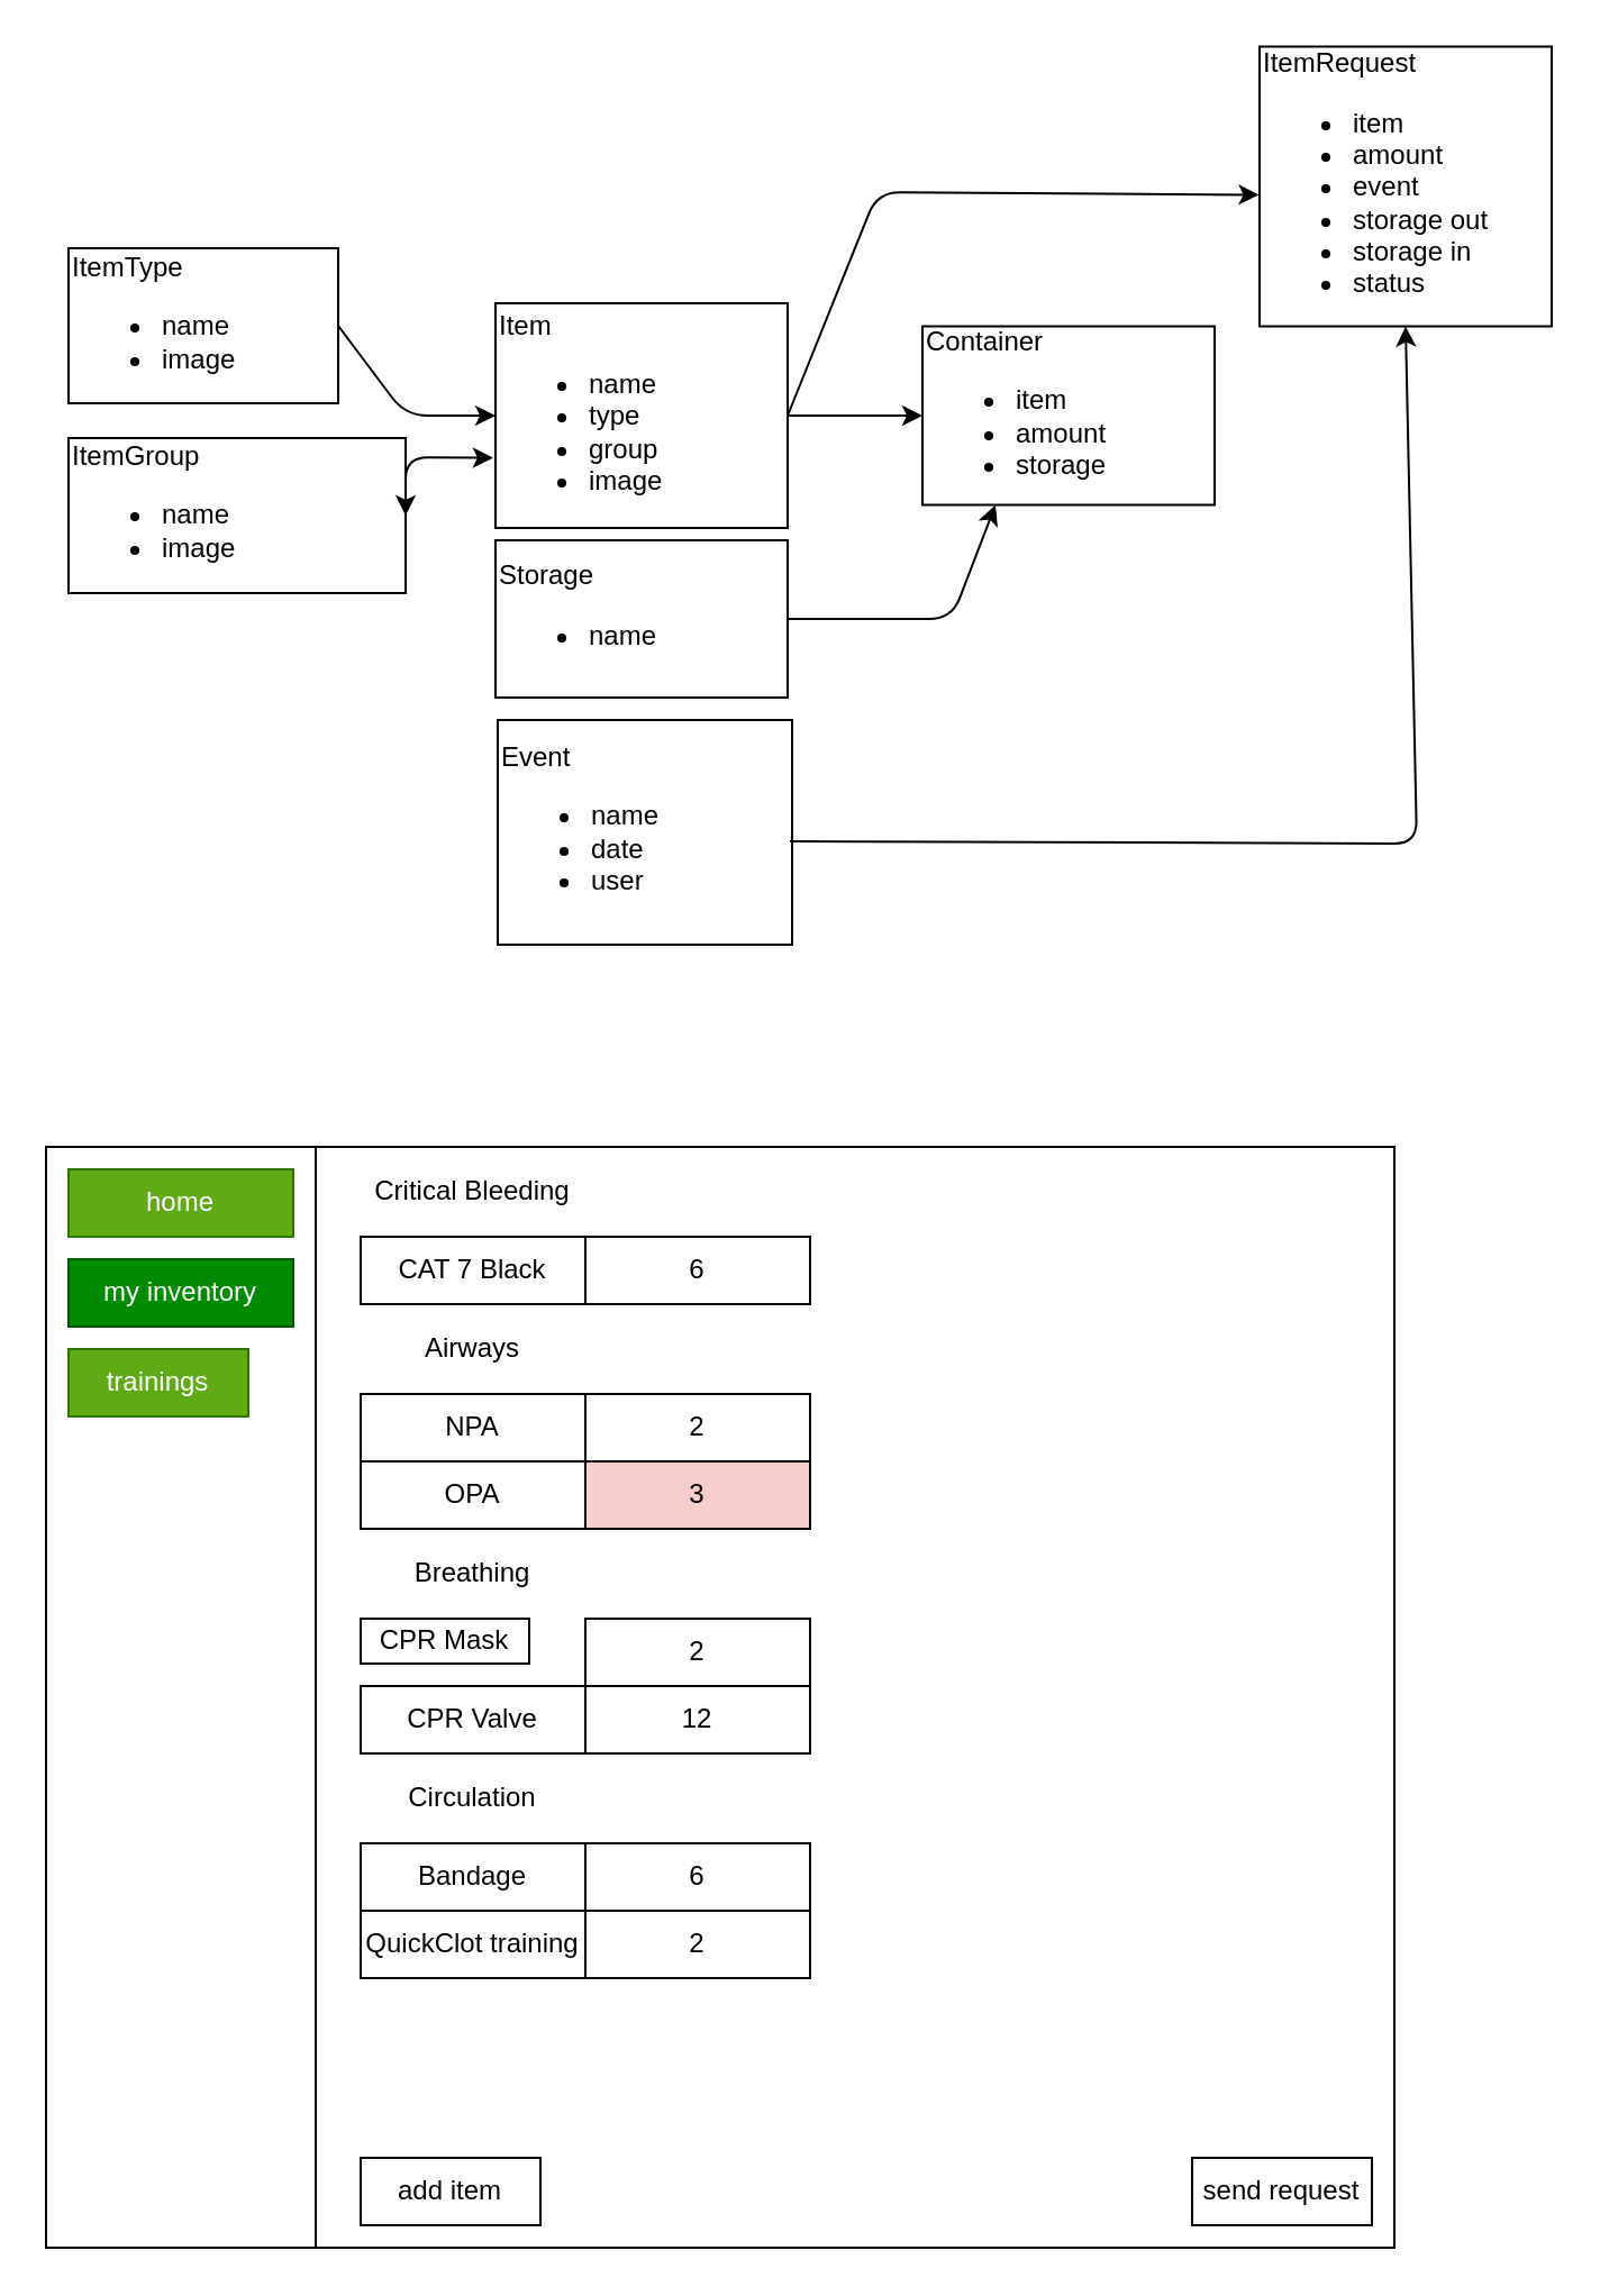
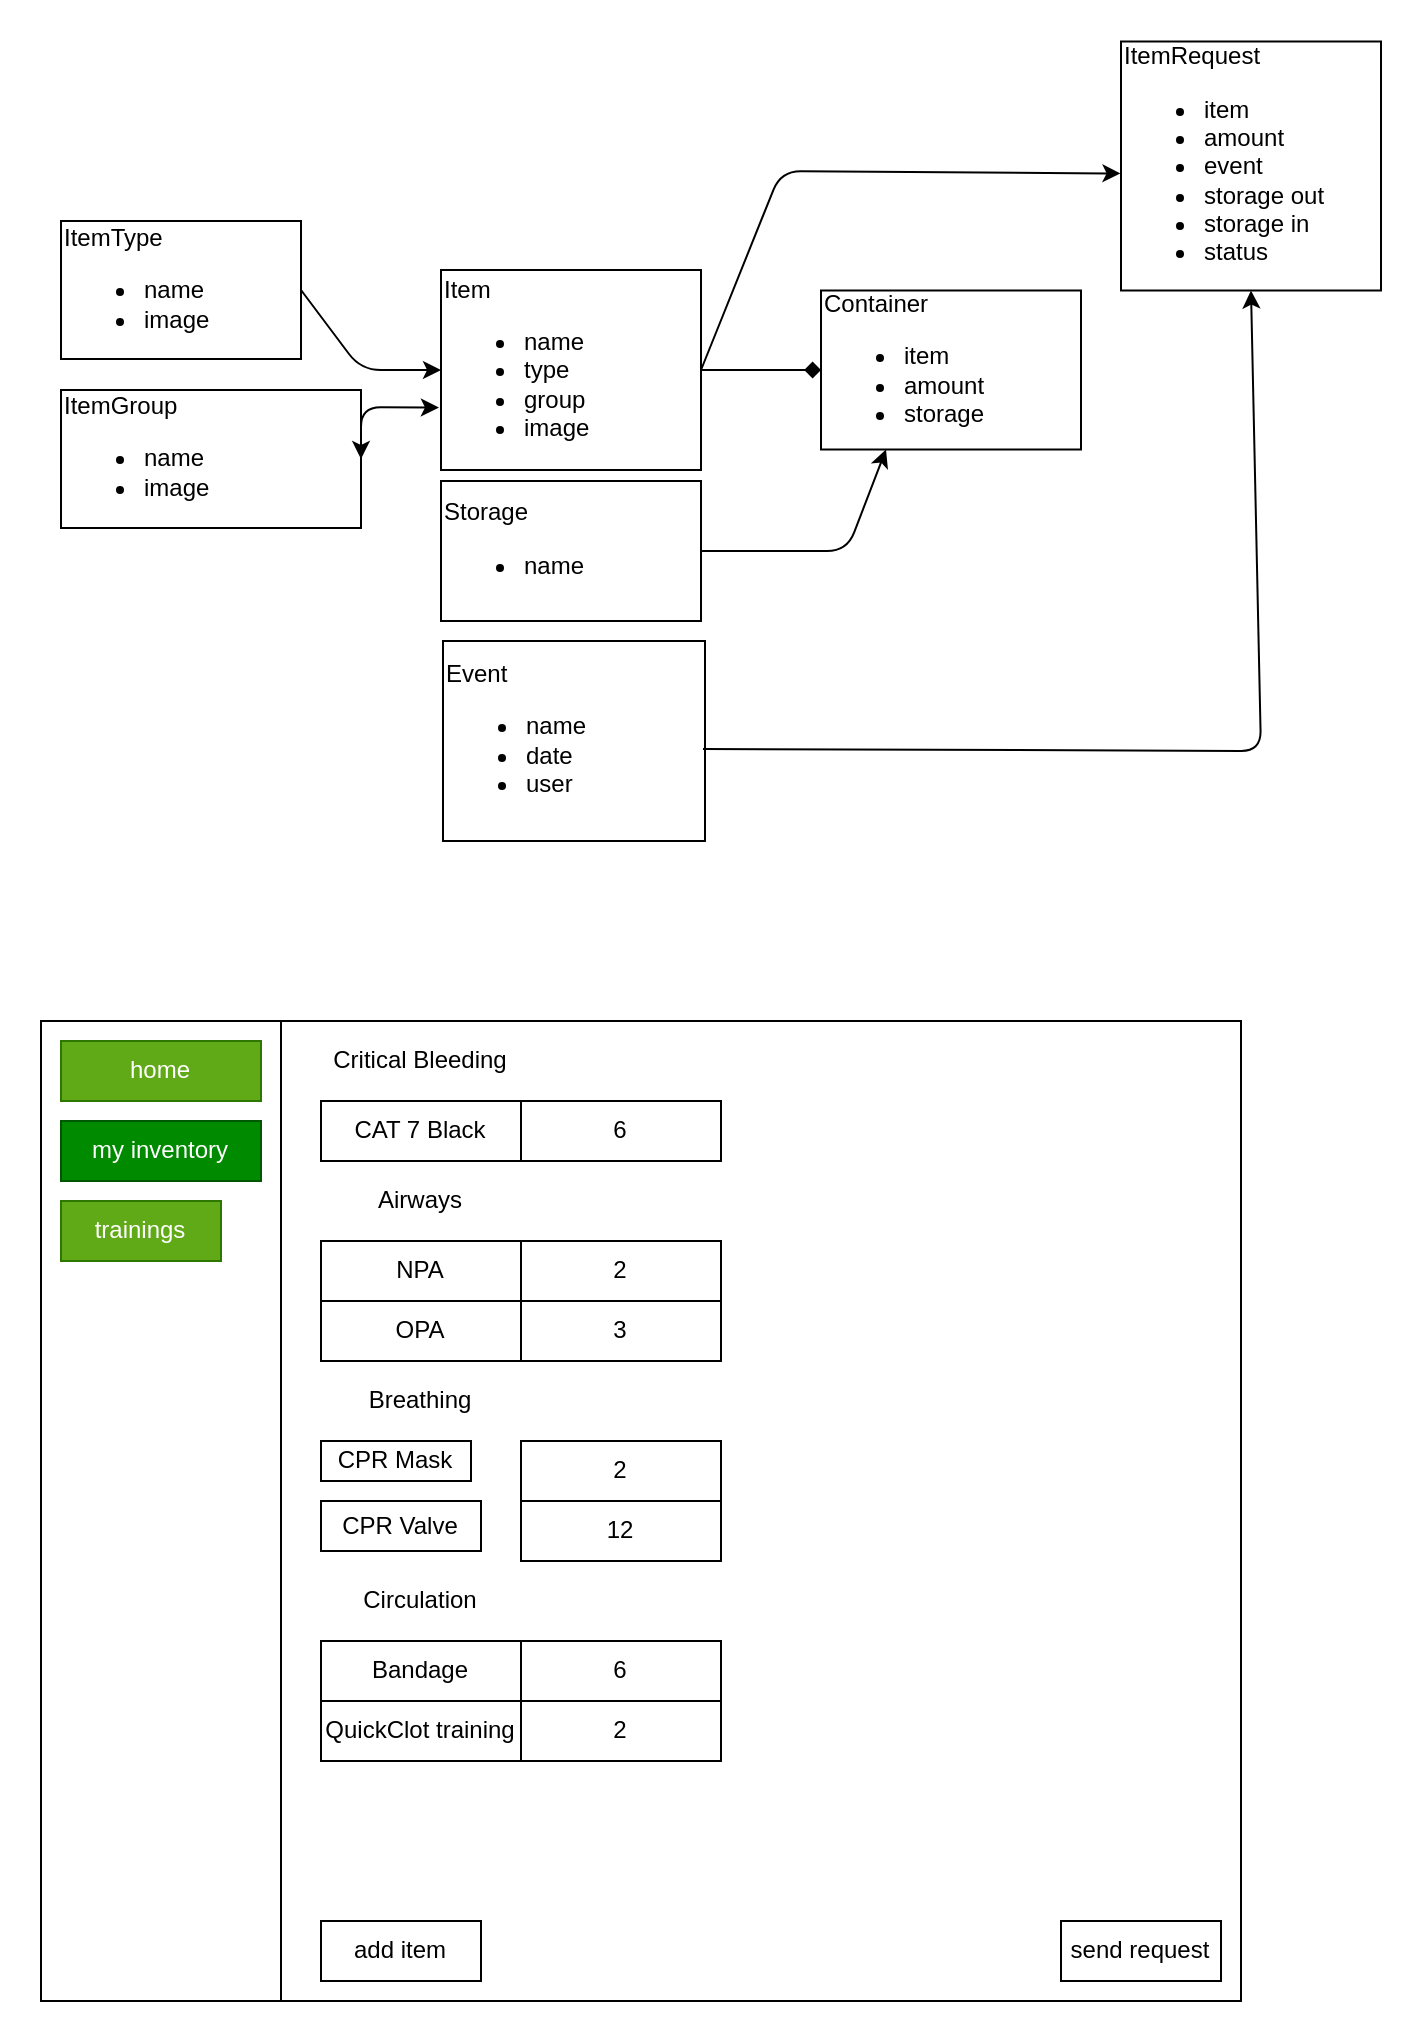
  <mxCell id="0" />
  <mxCell id="1" parent="0" />
  <mxCell id="2" value="&lt;div&gt;&lt;span&gt;Item&lt;/span&gt;&lt;/div&gt;&lt;div&gt;&lt;ul&gt;&lt;li&gt;&lt;span&gt;name&lt;/span&gt;&lt;/li&gt;&lt;li&gt;&lt;span&gt;type&lt;/span&gt;&lt;/li&gt;&lt;li&gt;&lt;span&gt;group&lt;/span&gt;&lt;/li&gt;&lt;li&gt;&lt;span&gt;image&lt;/span&gt;&lt;/li&gt;&lt;/ul&gt;&lt;/div&gt;" style="rounded=0;whiteSpace=wrap;html=1;align=left;" parent="1" vertex="1"><mxGeometry x="220" y="134.5" width="130" height="100" as="geometry" /></mxCell>
  <mxCell id="3" value="&lt;div&gt;&lt;span&gt;ItemGroup&lt;/span&gt;&lt;/div&gt;&lt;div&gt;&lt;ul&gt;&lt;li&gt;&lt;span&gt;name&lt;/span&gt;&lt;/li&gt;&lt;li&gt;&lt;span&gt;image&lt;/span&gt;&lt;/li&gt;&lt;/ul&gt;&lt;/div&gt;" style="rounded=0;whiteSpace=wrap;html=1;align=left;" parent="1" vertex="1"><mxGeometry x="30" y="194.5" width="150" height="69" as="geometry" /></mxCell>
  <mxCell id="4" value="&lt;div&gt;ItemType&lt;/div&gt;&lt;div&gt;&lt;ul&gt;&lt;li&gt;&lt;span&gt;name&lt;/span&gt;&lt;/li&gt;&lt;li&gt;&lt;span&gt;image&lt;/span&gt;&lt;/li&gt;&lt;/ul&gt;&lt;/div&gt;" style="rounded=0;whiteSpace=wrap;html=1;align=left;" parent="1" vertex="1"><mxGeometry x="30" y="110" width="120" height="69" as="geometry" /></mxCell>
  <mxCell id="5" value="" style="endArrow=classic;html=1;exitX=1;exitY=0.5;exitDx=0;exitDy=0;entryX=0;entryY=0.5;entryDx=0;entryDy=0;" parent="1" source="4" target="2" edge="1"><mxGeometry width="50" height="50" relative="1" as="geometry"><mxPoint x="520" y="224.5" as="sourcePoint" /><mxPoint x="570" y="174.5" as="targetPoint" /><Array as="points"><mxPoint x="180" y="184.5" /></Array></mxGeometry></mxCell>
  <mxCell id="6" value="&lt;div&gt;Event&lt;/div&gt;&lt;div&gt;&lt;ul&gt;&lt;li&gt;&lt;span&gt;name&lt;/span&gt;&lt;/li&gt;&lt;li&gt;&lt;span&gt;date&lt;/span&gt;&lt;/li&gt;&lt;li&gt;user&lt;/li&gt;&lt;/ul&gt;&lt;/div&gt;" style="rounded=0;whiteSpace=wrap;html=1;align=left;" parent="1" vertex="1"><mxGeometry x="221" y="320" width="131" height="100" as="geometry" /></mxCell>
  <mxCell id="7" value="&lt;div&gt;Container&lt;/div&gt;&lt;div&gt;&lt;ul&gt;&lt;li&gt;item&lt;/li&gt;&lt;li&gt;amount&lt;/li&gt;&lt;li&gt;storage&lt;/li&gt;&lt;/ul&gt;&lt;/div&gt;" style="rounded=0;whiteSpace=wrap;html=1;align=left;" parent="1" vertex="1"><mxGeometry x="410" y="144.75" width="130" height="79.5" as="geometry" /></mxCell>
- <mxCell id="8" value="" style="endArrow=classic;html=1;exitX=1;exitY=0.5;exitDx=0;exitDy=0;entryX=0;entryY=0.5;entryDx=0;entryDy=0;" parent="1" source="2" target="7" edge="1"><mxGeometry width="50" height="50" relative="1" as="geometry"><mxPoint x="510" y="244.5" as="sourcePoint" /><mxPoint x="560" y="194.5" as="targetPoint" /></mxGeometry></mxCell>
+ <mxCell id="8" value="" style="endArrow=diamond;html=1;exitX=1;exitY=0.5;exitDx=0;exitDy=0;entryX=0;entryY=0.5;entryDx=0;entryDy=0;" parent="1" source="2" target="7" edge="1"><mxGeometry width="50" height="50" relative="1" as="geometry"><mxPoint x="510" y="244.5" as="sourcePoint" /><mxPoint x="560" y="194.5" as="targetPoint" /></mxGeometry></mxCell>
  <mxCell id="9" value="&lt;div&gt;Storage&lt;/div&gt;&lt;div&gt;&lt;ul&gt;&lt;li&gt;name&lt;/li&gt;&lt;/ul&gt;&lt;/div&gt;" style="rounded=0;whiteSpace=wrap;html=1;align=left;" parent="1" vertex="1"><mxGeometry x="220" y="240" width="130" height="70" as="geometry" /></mxCell>
  <mxCell id="10" value="" style="endArrow=classic;startArrow=classic;html=1;entryX=-0.008;entryY=0.688;entryDx=0;entryDy=0;entryPerimeter=0;exitX=1;exitY=0.5;exitDx=0;exitDy=0;" parent="1" source="3" target="2" edge="1"><mxGeometry width="50" height="50" relative="1" as="geometry"><mxPoint x="450" y="330" as="sourcePoint" /><mxPoint x="500" y="280" as="targetPoint" /><Array as="points"><mxPoint x="180" y="203" /></Array></mxGeometry></mxCell>
  <mxCell id="11" value="" style="endArrow=classic;html=1;entryX=0.25;entryY=1;entryDx=0;entryDy=0;" parent="1" target="7" edge="1"><mxGeometry width="50" height="50" relative="1" as="geometry"><mxPoint x="350" y="275" as="sourcePoint" /><mxPoint x="500" y="230" as="targetPoint" /><Array as="points"><mxPoint x="423" y="275" /></Array></mxGeometry></mxCell>
  <mxCell id="12" value="&lt;div&gt;ItemRequest&lt;/div&gt;&lt;div&gt;&lt;ul&gt;&lt;li&gt;item&lt;/li&gt;&lt;li&gt;amount&lt;/li&gt;&lt;li&gt;event&lt;/li&gt;&lt;li&gt;storage out&lt;/li&gt;&lt;li&gt;storage in&lt;/li&gt;&lt;li&gt;status&lt;/li&gt;&lt;/ul&gt;&lt;/div&gt;" style="rounded=0;whiteSpace=wrap;html=1;align=left;" parent="1" vertex="1"><mxGeometry x="560" y="20.25" width="130" height="124.5" as="geometry" /></mxCell>
  <mxCell id="13" value="" style="endArrow=classic;html=1;exitX=1;exitY=0.5;exitDx=0;exitDy=0;entryX=-0.002;entryY=0.53;entryDx=0;entryDy=0;entryPerimeter=0;" parent="1" source="2" target="12" edge="1"><mxGeometry width="50" height="50" relative="1" as="geometry"><mxPoint x="450" y="300" as="sourcePoint" /><mxPoint x="500" y="250" as="targetPoint" /><Array as="points"><mxPoint x="390" y="85" /></Array></mxGeometry></mxCell>
  <mxCell id="14" value="" style="endArrow=classic;html=1;entryX=0.5;entryY=1;entryDx=0;entryDy=0;" parent="1" target="12" edge="1"><mxGeometry width="50" height="50" relative="1" as="geometry"><mxPoint x="351" y="374" as="sourcePoint" /><mxPoint x="671" y="134.5" as="targetPoint" /><Array as="points"><mxPoint x="630" y="375" /></Array></mxGeometry></mxCell>
  <mxCell id="15" value="" style="rounded=0;whiteSpace=wrap;html=1;" vertex="1" parent="1"><mxGeometry x="20" y="510" width="600" height="490" as="geometry" /></mxCell>
  <mxCell id="16" value="6" style="rounded=0;whiteSpace=wrap;html=1;" vertex="1" parent="1"><mxGeometry x="260" y="550" width="100" height="30" as="geometry" /></mxCell>
  <mxCell id="17" value="CAT 7 Black" style="rounded=0;whiteSpace=wrap;html=1;" vertex="1" parent="1"><mxGeometry x="160" y="550" width="100" height="30" as="geometry" /></mxCell>
  <mxCell id="18" value="send request" style="rounded=0;whiteSpace=wrap;html=1;" vertex="1" parent="1"><mxGeometry x="530" y="960" width="80" height="30" as="geometry" /></mxCell>
  <mxCell id="19" value="home" style="rounded=0;whiteSpace=wrap;html=1;fillColor=#60a917;strokeColor=#2D7600;fontColor=#ffffff;" vertex="1" parent="1"><mxGeometry x="30" y="520" width="100" height="30" as="geometry" /></mxCell>
  <mxCell id="20" value="my inventory" style="rounded=0;whiteSpace=wrap;html=1;fillColor=#008a00;strokeColor=#005700;fontColor=#ffffff;" vertex="1" parent="1"><mxGeometry x="30" y="560" width="100" height="30" as="geometry" /></mxCell>
  <mxCell id="21" value="trainings" style="rounded=0;whiteSpace=wrap;html=1;fillColor=#60a917;strokeColor=#2D7600;fontColor=#ffffff;" vertex="1" parent="1"><mxGeometry x="30" y="600" width="80" height="30" as="geometry" /></mxCell>
  <mxCell id="22" value="2" style="rounded=0;whiteSpace=wrap;html=1;" vertex="1" parent="1"><mxGeometry x="260" y="620" width="100" height="30" as="geometry" /></mxCell>
  <mxCell id="23" value="NPA" style="rounded=0;whiteSpace=wrap;html=1;" vertex="1" parent="1"><mxGeometry x="160" y="620" width="100" height="30" as="geometry" /></mxCell>
- <mxCell id="24" value="3" style="rounded=0;whiteSpace=wrap;html=1;fillColor=#f8cecc;" vertex="1" parent="1"><mxGeometry x="260" y="650" width="100" height="30" as="geometry" /></mxCell>
+ <mxCell id="24" value="3" style="rounded=0;whiteSpace=wrap;html=1;" vertex="1" parent="1"><mxGeometry x="260" y="650" width="100" height="30" as="geometry" /></mxCell>
  <mxCell id="25" value="OPA" style="rounded=0;whiteSpace=wrap;html=1;" vertex="1" parent="1"><mxGeometry x="160" y="650" width="100" height="30" as="geometry" /></mxCell>
  <mxCell id="26" value="2" style="rounded=0;whiteSpace=wrap;html=1;" vertex="1" parent="1"><mxGeometry x="260" y="720" width="100" height="30" as="geometry" /></mxCell>
  <mxCell id="27" value="CPR Mask" style="rounded=0;whiteSpace=wrap;html=1;" vertex="1" parent="1"><mxGeometry x="160" y="720" width="75" height="20" as="geometry" /></mxCell>
  <mxCell id="28" value="12" style="rounded=0;whiteSpace=wrap;html=1;" vertex="1" parent="1"><mxGeometry x="260" y="750" width="100" height="30" as="geometry" /></mxCell>
- <mxCell id="29" value="CPR Valve" style="rounded=0;whiteSpace=wrap;html=1;" vertex="1" parent="1"><mxGeometry x="160" y="750" width="100" height="30" as="geometry" /></mxCell>
+ <mxCell id="29" value="CPR Valve" style="rounded=0;whiteSpace=wrap;html=1;" vertex="1" parent="1"><mxGeometry x="160" y="750" width="80" height="25" as="geometry" /></mxCell>
  <mxCell id="30" value="6" style="rounded=0;whiteSpace=wrap;html=1;" vertex="1" parent="1"><mxGeometry x="260" y="820" width="100" height="30" as="geometry" /></mxCell>
  <mxCell id="31" value="Bandage" style="rounded=0;whiteSpace=wrap;html=1;" vertex="1" parent="1"><mxGeometry x="160" y="820" width="100" height="30" as="geometry" /></mxCell>
  <mxCell id="32" value="2" style="rounded=0;whiteSpace=wrap;html=1;" vertex="1" parent="1"><mxGeometry x="260" y="850" width="100" height="30" as="geometry" /></mxCell>
  <mxCell id="33" value="QuickClot training" style="rounded=0;whiteSpace=wrap;html=1;" vertex="1" parent="1"><mxGeometry x="160" y="850" width="100" height="30" as="geometry" /></mxCell>
  <mxCell id="34" value="Critical Bleeding" style="text;html=1;strokeColor=none;fillColor=none;align=center;verticalAlign=middle;whiteSpace=wrap;rounded=0;" vertex="1" parent="1"><mxGeometry x="160" y="520" width="100" height="20" as="geometry" /></mxCell>
  <mxCell id="35" value="Airways" style="text;html=1;strokeColor=none;fillColor=none;align=center;verticalAlign=middle;whiteSpace=wrap;rounded=0;" vertex="1" parent="1"><mxGeometry x="160" y="590" width="100" height="20" as="geometry" /></mxCell>
  <mxCell id="36" value="Breathing" style="text;html=1;strokeColor=none;fillColor=none;align=center;verticalAlign=middle;whiteSpace=wrap;rounded=0;" vertex="1" parent="1"><mxGeometry x="160" y="690" width="100" height="20" as="geometry" /></mxCell>
  <mxCell id="37" value="Circulation" style="text;html=1;strokeColor=none;fillColor=none;align=center;verticalAlign=middle;whiteSpace=wrap;rounded=0;" vertex="1" parent="1"><mxGeometry x="160" y="790" width="100" height="20" as="geometry" /></mxCell>
  <mxCell id="38" value="add item" style="rounded=0;whiteSpace=wrap;html=1;" vertex="1" parent="1"><mxGeometry x="160" y="960" width="80" height="30" as="geometry" /></mxCell>
  <mxCell id="39" value="" style="rounded=0;whiteSpace=wrap;html=1;fillColor=none;" vertex="1" parent="1"><mxGeometry x="20" y="510" width="120" height="490" as="geometry" /></mxCell>
